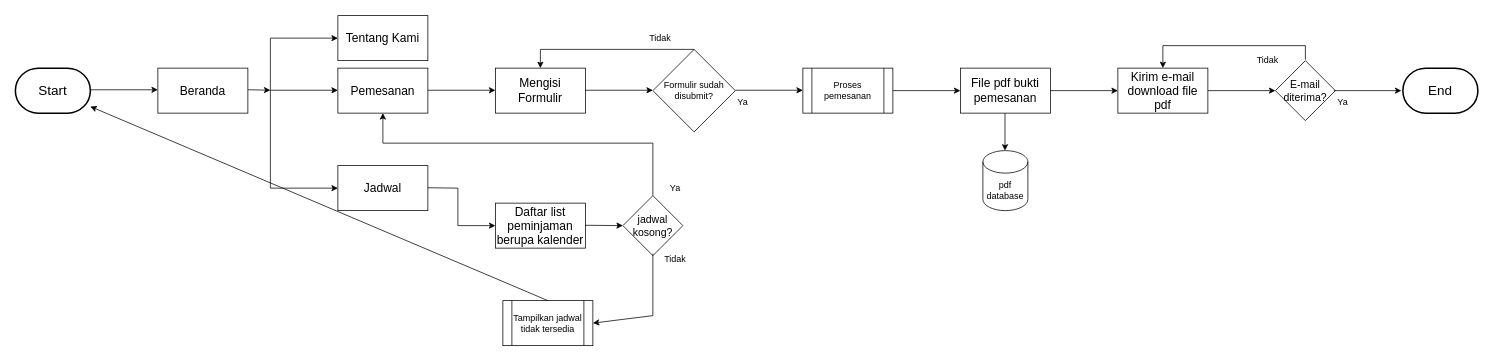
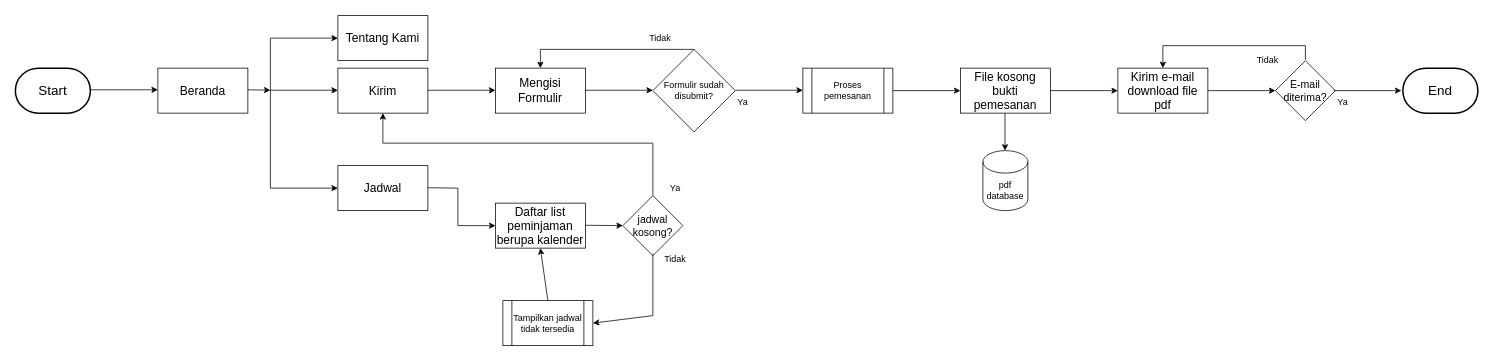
  <mxCell id="0" />
  <mxCell id="1" parent="0" />
  <mxCell id="2" value="&lt;font style=&quot;font-size: 18px;&quot;&gt;Start&lt;/font&gt;" style="strokeWidth=2;html=1;shape=mxgraph.flowchart.terminator;whiteSpace=wrap;" vertex="1" parent="1"><mxGeometry x="20" y="90" width="100" height="60" as="geometry" /></mxCell>
  <mxCell id="3" value="" style="endArrow=classic;html=1;rounded=0;" edge="1" parent="1"><mxGeometry width="50" height="50" relative="1" as="geometry"><mxPoint x="120" y="118.89" as="sourcePoint" /><mxPoint x="210" y="118.89" as="targetPoint" /></mxGeometry></mxCell>
  <mxCell id="4" value="" style="endArrow=classic;html=1;rounded=0;" edge="1" parent="1"><mxGeometry width="50" height="50" relative="1" as="geometry"><mxPoint x="360" y="110" as="sourcePoint" /><mxPoint x="450" y="50" as="targetPoint" /><Array as="points"><mxPoint x="360" y="50" /></Array></mxGeometry></mxCell>
  <mxCell id="5" value="" style="endArrow=classic;html=1;rounded=0;" edge="1" parent="1"><mxGeometry width="50" height="50" relative="1" as="geometry"><mxPoint x="360" y="119.5" as="sourcePoint" /><mxPoint x="450" y="119.5" as="targetPoint" /></mxGeometry></mxCell>
  <mxCell id="6" value="" style="endArrow=classic;html=1;rounded=0;" edge="1" parent="1"><mxGeometry width="50" height="50" relative="1" as="geometry"><mxPoint x="360" y="110" as="sourcePoint" /><mxPoint x="450" y="250" as="targetPoint" /><Array as="points"><mxPoint x="360" y="250" /></Array></mxGeometry></mxCell>
  <mxCell id="7" value="" style="endArrow=classic;html=1;rounded=0;" edge="1" parent="1"><mxGeometry width="50" height="50" relative="1" as="geometry"><mxPoint x="330" y="118.89" as="sourcePoint" /><mxPoint x="360" y="119.39" as="targetPoint" /></mxGeometry></mxCell>
  <mxCell id="8" value="&lt;font size=&quot;3&quot;&gt;Beranda&lt;/font&gt;" style="rounded=0;whiteSpace=wrap;html=1;" vertex="1" parent="1"><mxGeometry x="210" y="90" width="120" height="60" as="geometry" /></mxCell>
  <mxCell id="9" value="&lt;font size=&quot;3&quot;&gt;Tentang Kami&lt;/font&gt;" style="rounded=0;whiteSpace=wrap;html=1;" vertex="1" parent="1"><mxGeometry x="450" y="20" width="120" height="60" as="geometry" /></mxCell>
- <mxCell id="10" value="&lt;font size=&quot;3&quot;&gt;Pemesanan&lt;/font&gt;" style="rounded=0;whiteSpace=wrap;html=1;" vertex="1" parent="1"><mxGeometry x="450" y="90" width="120" height="60" as="geometry" /></mxCell>
+ <mxCell id="10" value="&lt;font size=&quot;3&quot;&gt;Kirim&lt;/font&gt;" style="rounded=0;whiteSpace=wrap;html=1;" vertex="1" parent="1"><mxGeometry x="450" y="90" width="120" height="60" as="geometry" /></mxCell>
  <mxCell id="11" value="&lt;font size=&quot;3&quot;&gt;Jadwal&lt;/font&gt;" style="rounded=0;whiteSpace=wrap;html=1;" vertex="1" parent="1"><mxGeometry x="450" y="220" width="120" height="60" as="geometry" /></mxCell>
  <mxCell id="12" value="" style="endArrow=classic;html=1;rounded=0;" edge="1" parent="1"><mxGeometry width="50" height="50" relative="1" as="geometry"><mxPoint x="570" y="119.5" as="sourcePoint" /><mxPoint x="660" y="119.5" as="targetPoint" /></mxGeometry></mxCell>
  <mxCell id="13" value="" style="endArrow=classic;html=1;rounded=0;entryX=0;entryY=0.5;entryDx=0;entryDy=0;" edge="1" parent="1" target="14"><mxGeometry width="50" height="50" relative="1" as="geometry"><mxPoint x="570" y="249.5" as="sourcePoint" /><mxPoint x="660" y="249.5" as="targetPoint" /><Array as="points"><mxPoint x="610" y="250" /><mxPoint x="610" y="300" /></Array></mxGeometry></mxCell>
  <mxCell id="14" value="&lt;font size=&quot;3&quot;&gt;Daftar list peminjaman berupa kalender&lt;/font&gt;" style="rounded=0;whiteSpace=wrap;html=1;" vertex="1" parent="1"><mxGeometry x="660" y="270" width="120" height="60" as="geometry" /></mxCell>
  <mxCell id="15" value="&lt;font style=&quot;font-size: 14px;&quot;&gt;jadwal kosong?&lt;/font&gt;" style="rhombus;whiteSpace=wrap;html=1;" vertex="1" parent="1"><mxGeometry x="830" y="260" width="80" height="80" as="geometry" /></mxCell>
  <mxCell id="16" value="" style="endArrow=classic;html=1;rounded=0;" edge="1" parent="1"><mxGeometry width="50" height="50" relative="1" as="geometry"><mxPoint x="780" y="299.5" as="sourcePoint" /><mxPoint x="830" y="300" as="targetPoint" /></mxGeometry></mxCell>
  <mxCell id="17" value="" style="endArrow=classic;html=1;rounded=0;exitX=0.5;exitY=0;exitDx=0;exitDy=0;entryX=0.5;entryY=1;entryDx=0;entryDy=0;" edge="1" parent="1" source="15" target="10"><mxGeometry width="50" height="50" relative="1" as="geometry"><mxPoint x="590" y="139.5" as="sourcePoint" /><mxPoint x="510" y="190" as="targetPoint" /><Array as="points"><mxPoint x="870" y="190" /><mxPoint x="510" y="190" /></Array></mxGeometry></mxCell>
  <mxCell id="18" value="Ya" style="text;html=1;align=center;verticalAlign=middle;whiteSpace=wrap;rounded=0;" vertex="1" parent="1"><mxGeometry x="870" y="235" width="60" height="30" as="geometry" /></mxCell>
  <mxCell id="19" value="&lt;font size=&quot;3&quot;&gt;Mengisi Formulir&lt;/font&gt;" style="rounded=0;whiteSpace=wrap;html=1;" vertex="1" parent="1"><mxGeometry x="660" y="90" width="120" height="60" as="geometry" /></mxCell>
  <mxCell id="20" value="" style="endArrow=classic;html=1;rounded=0;" edge="1" parent="1"><mxGeometry width="50" height="50" relative="1" as="geometry"><mxPoint x="780" y="119.5" as="sourcePoint" /><mxPoint x="870" y="119.5" as="targetPoint" /></mxGeometry></mxCell>
  <mxCell id="21" value="&lt;font style=&quot;font-size: 12px;&quot;&gt;Formulir sudah disubmit?&lt;/font&gt;" style="rhombus;whiteSpace=wrap;html=1;" vertex="1" parent="1"><mxGeometry x="870" y="65" width="110" height="110" as="geometry" /></mxCell>
  <mxCell id="22" value="Ya" style="text;html=1;align=center;verticalAlign=middle;whiteSpace=wrap;rounded=0;" vertex="1" parent="1"><mxGeometry x="960" y="120" width="60" height="30" as="geometry" /></mxCell>
  <mxCell id="23" value="" style="endArrow=classic;html=1;rounded=0;" edge="1" parent="1"><mxGeometry width="50" height="50" relative="1" as="geometry"><mxPoint x="980" y="119.5" as="sourcePoint" /><mxPoint x="1070" y="119.5" as="targetPoint" /></mxGeometry></mxCell>
  <mxCell id="24" value="Proses pemesanan" style="shape=process;whiteSpace=wrap;html=1;backgroundOutline=1;" vertex="1" parent="1"><mxGeometry x="1070" y="90" width="120" height="60" as="geometry" /></mxCell>
  <mxCell id="25" value="" style="endArrow=classic;html=1;rounded=0;" edge="1" parent="1"><mxGeometry width="50" height="50" relative="1" as="geometry"><mxPoint x="1190" y="120" as="sourcePoint" /><mxPoint x="1280" y="120" as="targetPoint" /></mxGeometry></mxCell>
- <mxCell id="26" value="&lt;font size=&quot;3&quot;&gt;File pdf bukti pemesanan&lt;/font&gt;" style="rounded=0;whiteSpace=wrap;html=1;" vertex="1" parent="1"><mxGeometry x="1280" y="90" width="120" height="60" as="geometry" /></mxCell>
+ <mxCell id="26" value="&lt;font size=&quot;3&quot;&gt;File kosong bukti pemesanan&lt;/font&gt;" style="rounded=0;whiteSpace=wrap;html=1;" vertex="1" parent="1"><mxGeometry x="1280" y="90" width="120" height="60" as="geometry" /></mxCell>
  <mxCell id="27" value="" style="endArrow=classic;html=1;rounded=0;" edge="1" parent="1"><mxGeometry width="50" height="50" relative="1" as="geometry"><mxPoint x="1400" y="120" as="sourcePoint" /><mxPoint x="1490" y="120" as="targetPoint" /></mxGeometry></mxCell>
  <mxCell id="28" value="&lt;font size=&quot;3&quot;&gt;Kirim e-mail download file pdf&lt;/font&gt;" style="rounded=0;whiteSpace=wrap;html=1;" vertex="1" parent="1"><mxGeometry x="1490" y="90" width="120" height="60" as="geometry" /></mxCell>
  <mxCell id="29" value="" style="endArrow=classic;html=1;rounded=0;" edge="1" parent="1"><mxGeometry width="50" height="50" relative="1" as="geometry"><mxPoint x="1610" y="120" as="sourcePoint" /><mxPoint x="1700" y="120" as="targetPoint" /></mxGeometry></mxCell>
  <mxCell id="30" value="&lt;span style=&quot;font-size: 18px;&quot;&gt;End&lt;/span&gt;" style="strokeWidth=2;html=1;shape=mxgraph.flowchart.terminator;whiteSpace=wrap;" vertex="1" parent="1"><mxGeometry x="1870" y="90" width="100" height="60" as="geometry" /></mxCell>
  <mxCell id="31" value="&lt;font style=&quot;font-size: 14px;&quot;&gt;E-mail diterima?&lt;/font&gt;" style="rhombus;whiteSpace=wrap;html=1;" vertex="1" parent="1"><mxGeometry x="1700" y="80" width="80" height="80" as="geometry" /></mxCell>
  <mxCell id="32" value="" style="endArrow=classic;html=1;rounded=0;" edge="1" parent="1"><mxGeometry width="50" height="50" relative="1" as="geometry"><mxPoint x="1778" y="120" as="sourcePoint" /><mxPoint x="1868" y="120" as="targetPoint" /></mxGeometry></mxCell>
  <mxCell id="33" value="Ya" style="text;html=1;align=center;verticalAlign=middle;whiteSpace=wrap;rounded=0;" vertex="1" parent="1"><mxGeometry x="1760" y="120" width="60" height="30" as="geometry" /></mxCell>
  <mxCell id="34" value="Tidak" style="text;html=1;align=center;verticalAlign=middle;whiteSpace=wrap;rounded=0;" vertex="1" parent="1"><mxGeometry x="1660" y="65" width="60" height="30" as="geometry" /></mxCell>
  <mxCell id="35" value="" style="endArrow=classic;html=1;rounded=0;entryX=0.5;entryY=0;entryDx=0;entryDy=0;" edge="1" parent="1" target="28"><mxGeometry width="50" height="50" relative="1" as="geometry"><mxPoint x="1740" y="78.57" as="sourcePoint" /><mxPoint x="1830" y="78.57" as="targetPoint" /><Array as="points"><mxPoint x="1740" y="60" /><mxPoint x="1550" y="60" /></Array></mxGeometry></mxCell>
  <mxCell id="36" value="" style="endArrow=classic;html=1;rounded=0;" edge="1" parent="1"><mxGeometry width="50" height="50" relative="1" as="geometry"><mxPoint x="1339.52" y="150" as="sourcePoint" /><mxPoint x="1339.52" y="200" as="targetPoint" /></mxGeometry></mxCell>
  <mxCell id="37" value="Tidak" style="text;html=1;align=center;verticalAlign=middle;whiteSpace=wrap;rounded=0;" vertex="1" parent="1"><mxGeometry x="870" y="330" width="60" height="30" as="geometry" /></mxCell>
  <mxCell id="38" value="Tampilkan jadwal tidak tersedia" style="shape=process;whiteSpace=wrap;html=1;backgroundOutline=1;" vertex="1" parent="1"><mxGeometry x="670" y="400" width="120" height="60" as="geometry" /></mxCell>
  <mxCell id="39" value="" style="endArrow=classic;html=1;rounded=0;exitX=0;exitY=0.25;exitDx=0;exitDy=0;entryX=1;entryY=0.5;entryDx=0;entryDy=0;" edge="1" parent="1" source="37" target="38"><mxGeometry width="50" height="50" relative="1" as="geometry"><mxPoint x="845" y="370" as="sourcePoint" /><mxPoint x="895" y="370.5" as="targetPoint" /><Array as="points"><mxPoint x="870" y="420" /></Array></mxGeometry></mxCell>
- <mxCell id="40" value="" style="endArrow=classic;html=1;rounded=0;exitX=0.5;exitY=0;exitDx=0;exitDy=0;" edge="1" parent="1" source="38" target="2"><mxGeometry width="50" height="50" relative="1" as="geometry"><mxPoint x="700" y="360" as="sourcePoint" /><mxPoint x="750" y="360.5" as="targetPoint" /></mxGeometry></mxCell>
+ <mxCell id="40" value="" style="endArrow=classic;html=1;rounded=0;entryX=0.5;entryY=1;entryDx=0;entryDy=0;exitX=0.5;exitY=0;exitDx=0;exitDy=0;" edge="1" parent="1" source="38" target="14"><mxGeometry width="50" height="50" relative="1" as="geometry"><mxPoint x="700" y="360" as="sourcePoint" /><mxPoint x="750" y="360.5" as="targetPoint" /></mxGeometry></mxCell>
  <mxCell id="41" value="" style="endArrow=classic;html=1;rounded=0;entryX=0.5;entryY=0;entryDx=0;entryDy=0;exitX=0.5;exitY=0;exitDx=0;exitDy=0;" edge="1" parent="1" source="21" target="19"><mxGeometry width="50" height="50" relative="1" as="geometry"><mxPoint x="920" y="63.82" as="sourcePoint" /><mxPoint x="1010" y="63.82" as="targetPoint" /><Array as="points"><mxPoint x="720" y="65" /></Array></mxGeometry></mxCell>
  <mxCell id="42" value="Tidak" style="text;html=1;align=center;verticalAlign=middle;whiteSpace=wrap;rounded=0;" vertex="1" parent="1"><mxGeometry x="850" y="35" width="60" height="30" as="geometry" /></mxCell>
  <mxCell id="43" value="pdf database" style="shape=cylinder3;whiteSpace=wrap;html=1;boundedLbl=1;backgroundOutline=1;size=15;" vertex="1" parent="1"><mxGeometry x="1310" y="200" width="60" height="80" as="geometry" /></mxCell>
